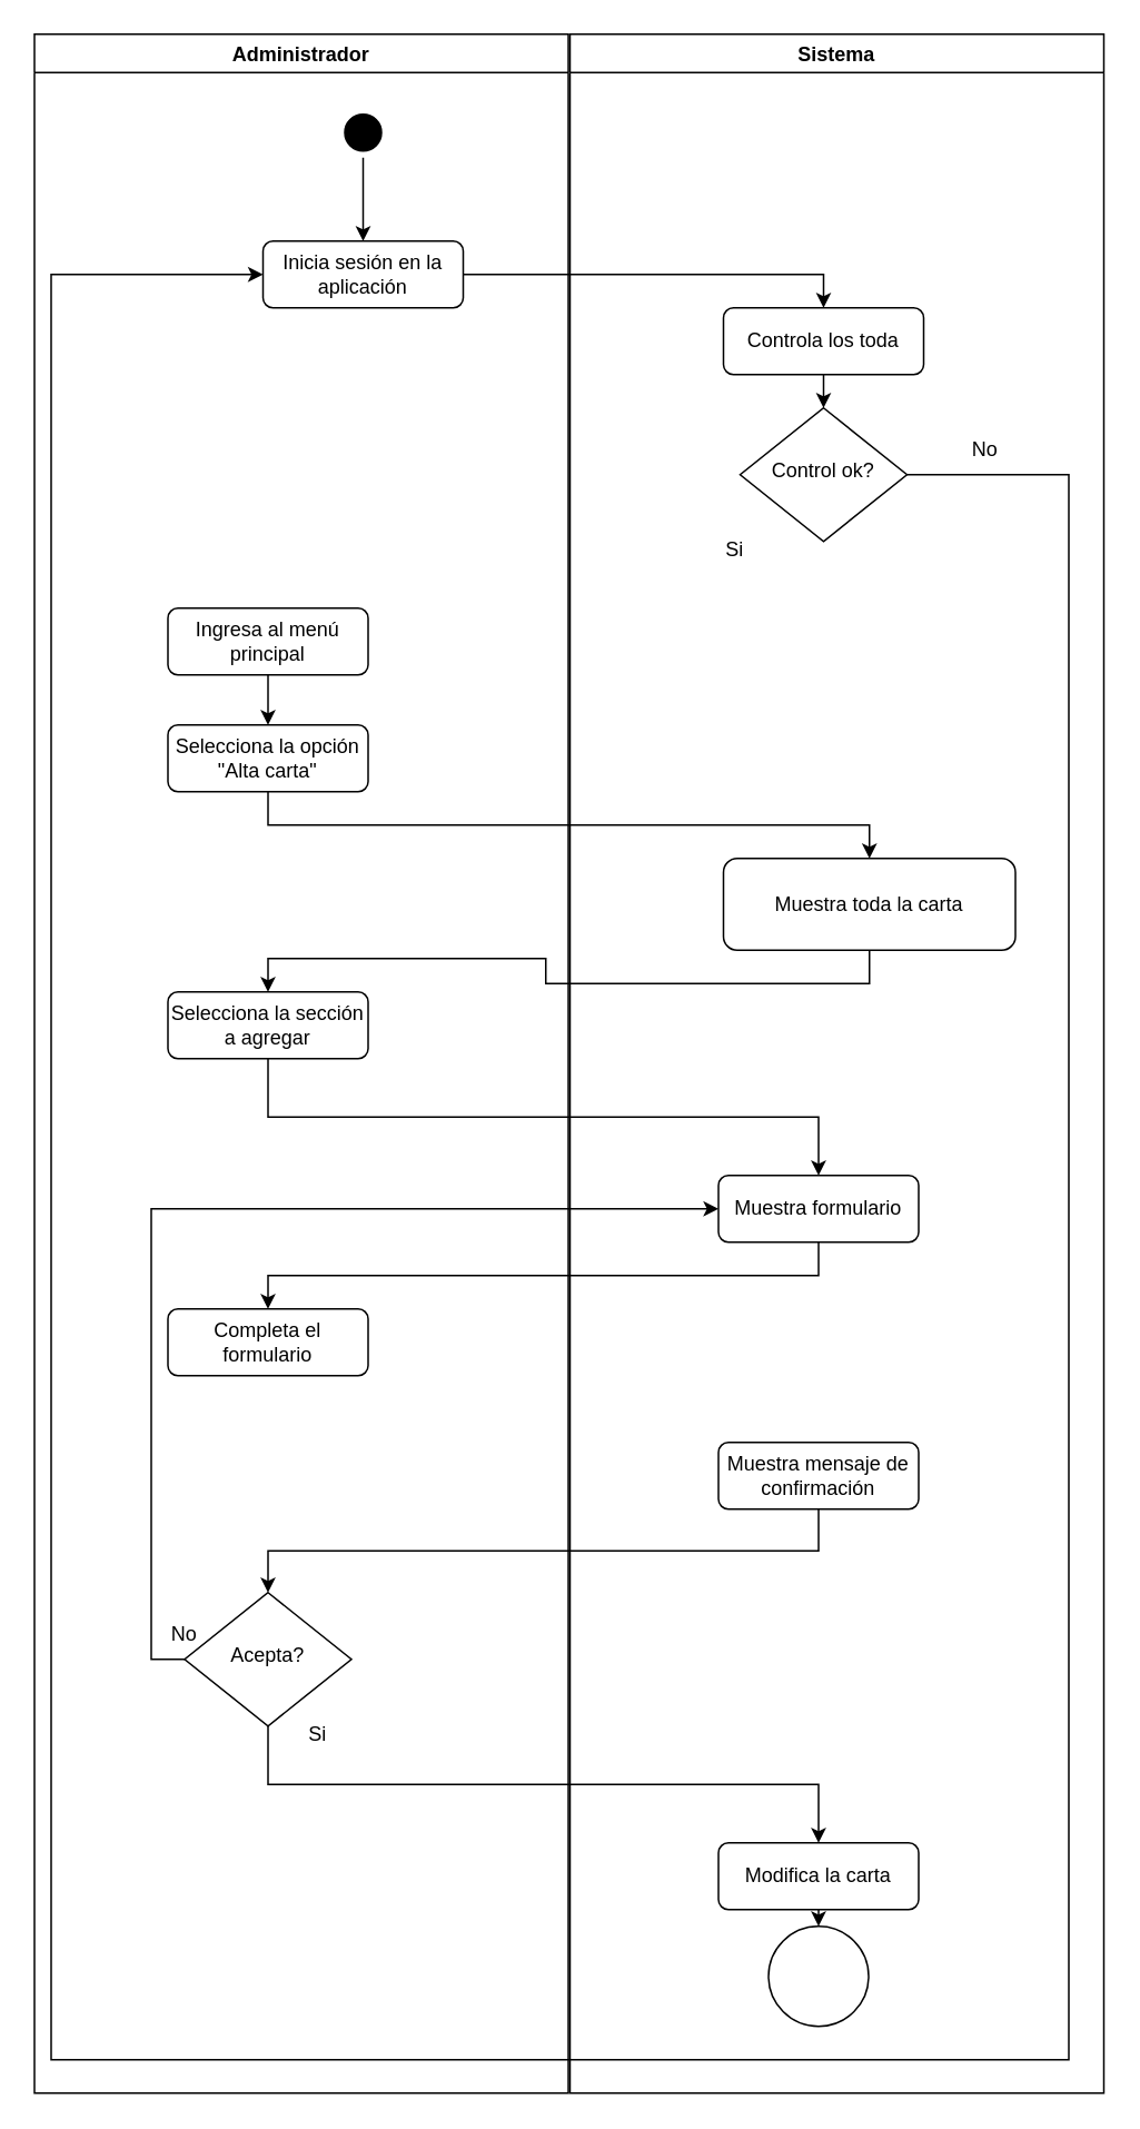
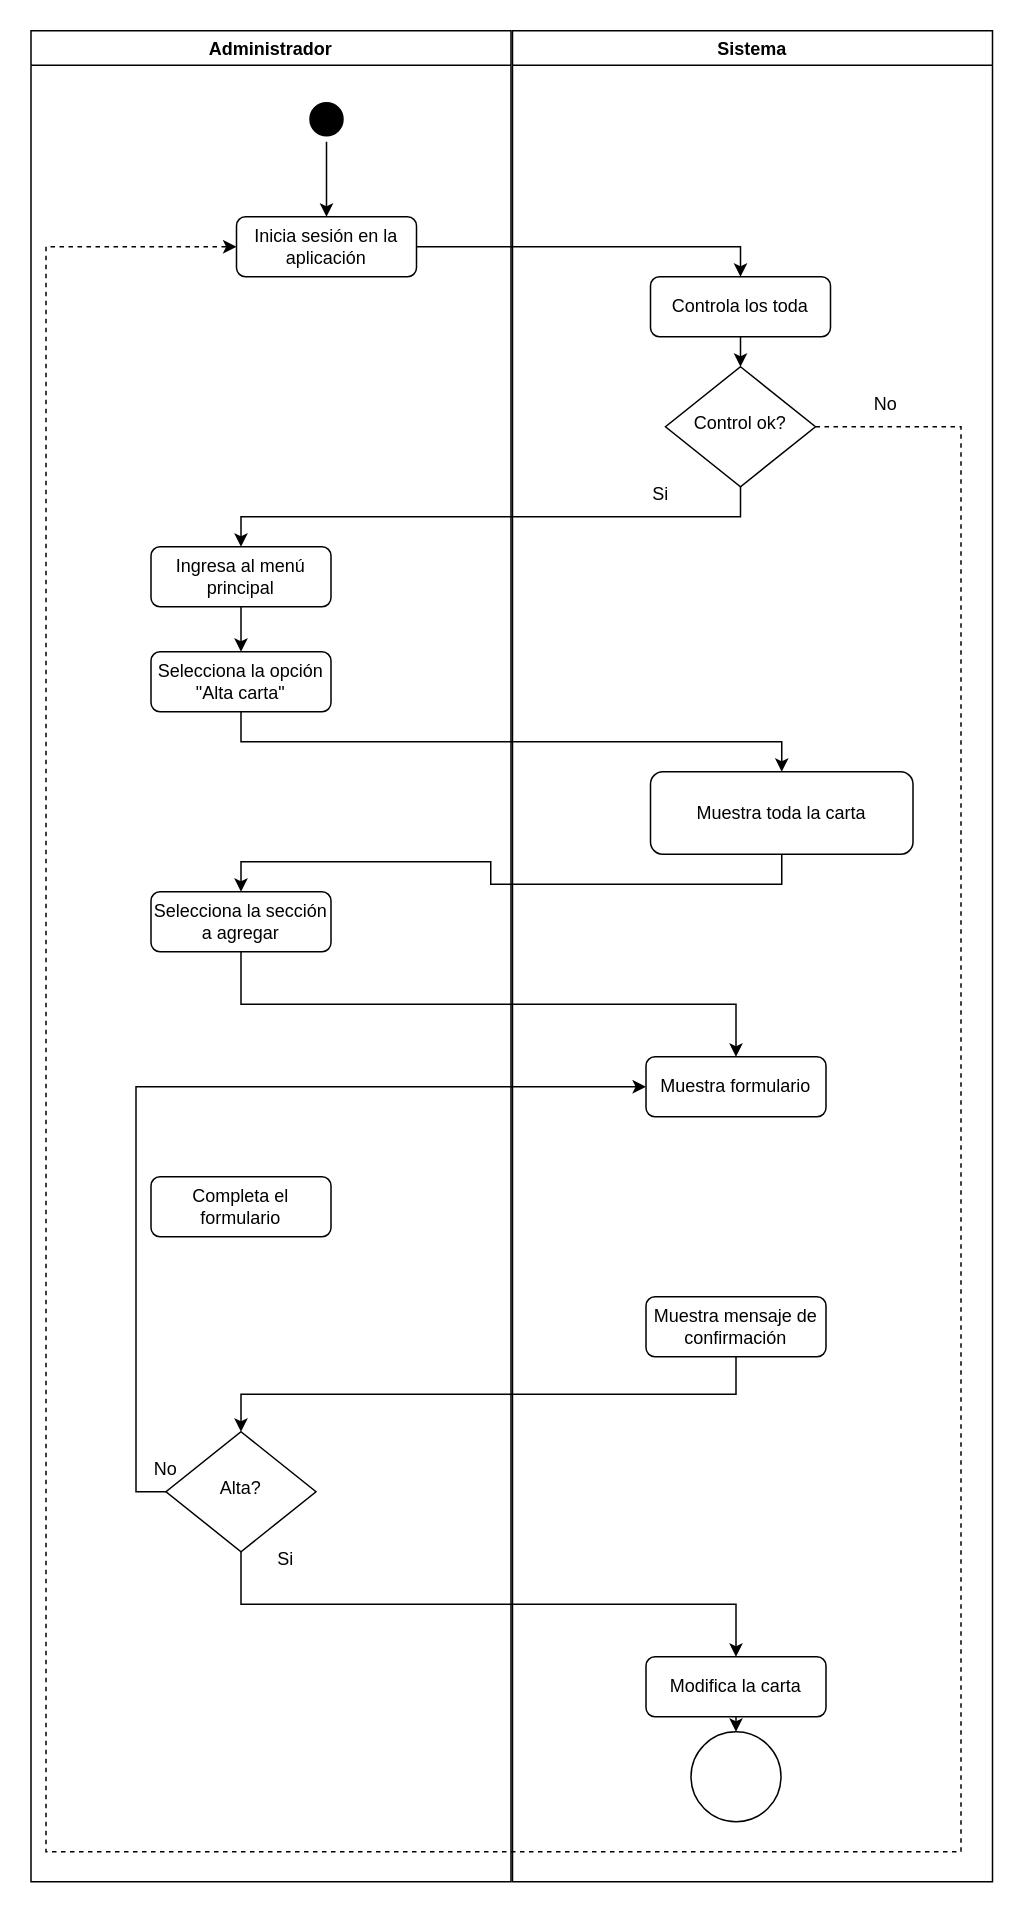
  <mxCell id="0" />
  <mxCell id="1" parent="0" />
  <mxCell id="2" style="edgeStyle=orthogonalEdgeStyle;rounded=0;orthogonalLoop=1;jettySize=auto;html=1;exitX=1;exitY=0.5;exitDx=0;exitDy=0;entryX=0.5;entryY=0;entryDx=0;entryDy=0;" edge="1" parent="1" source="3" target="17"><mxGeometry relative="1" as="geometry" /></mxCell>
  <mxCell id="3" value="Inicia sesión en la aplicación" style="rounded=1;whiteSpace=wrap;html=1;fontSize=12;glass=0;strokeWidth=1;shadow=0;" vertex="1" parent="1"><mxGeometry x="157" y="144" width="120" height="40" as="geometry" /></mxCell>
  <mxCell id="4" style="edgeStyle=orthogonalEdgeStyle;rounded=0;orthogonalLoop=1;jettySize=auto;html=1;exitX=0.5;exitY=1;exitDx=0;exitDy=0;entryX=0.5;entryY=0;entryDx=0;entryDy=0;" edge="1" parent="1" source="6" target="3"><mxGeometry relative="1" as="geometry" /></mxCell>
  <mxCell id="5" value="Administrador" style="swimlane;" vertex="1" parent="1"><mxGeometry y="20" width="320" height="1234" as="geometry" x="20" /></mxCell>
  <mxCell id="6" value="" style="ellipse;html=1;shape=startState;fillColor=#000000;strokeColor=#000000;" vertex="1" parent="5"><mxGeometry x="182" y="44" width="30" height="30" as="geometry" /></mxCell>
  <mxCell id="7" value="Ingresa al menú principal" style="rounded=1;whiteSpace=wrap;html=1;fontSize=12;glass=0;strokeWidth=1;shadow=0;" vertex="1" parent="5"><mxGeometry x="80" y="344" width="120" height="40" as="geometry" /></mxCell>
  <mxCell id="8" value="Selecciona la opción &quot;Alta carta&quot;" style="rounded=1;whiteSpace=wrap;html=1;fontSize=12;glass=0;strokeWidth=1;shadow=0;" vertex="1" parent="5"><mxGeometry x="80" y="414" width="120" height="40" as="geometry" /></mxCell>
  <mxCell id="9" style="edgeStyle=orthogonalEdgeStyle;rounded=0;orthogonalLoop=1;jettySize=auto;html=1;exitX=0.5;exitY=1;exitDx=0;exitDy=0;entryX=0.5;entryY=0;entryDx=0;entryDy=0;" edge="1" parent="5" source="7" target="8"><mxGeometry relative="1" as="geometry" /></mxCell>
  <mxCell id="10" value="Selecciona la sección a agregar" style="rounded=1;whiteSpace=wrap;html=1;fontSize=12;glass=0;strokeWidth=1;shadow=0;" vertex="1" parent="5"><mxGeometry x="80" y="574" width="120" height="40" as="geometry" /></mxCell>
  <mxCell id="11" value="Completa el formulario" style="rounded=1;whiteSpace=wrap;html=1;fontSize=12;glass=0;strokeWidth=1;shadow=0;" vertex="1" parent="5"><mxGeometry x="80" y="764" width="120" height="40" as="geometry" /></mxCell>
- <mxCell id="12" value="Acepta?" style="rhombus;whiteSpace=wrap;html=1;shadow=0;fontFamily=Helvetica;fontSize=12;align=center;strokeWidth=1;spacing=6;spacingTop=-4;" vertex="1" parent="5"><mxGeometry x="90" y="934" width="100" height="80" as="geometry" /></mxCell>
+ <mxCell id="12" value="Alta?" style="rhombus;whiteSpace=wrap;html=1;shadow=0;fontFamily=Helvetica;fontSize=12;align=center;strokeWidth=1;spacing=6;spacingTop=-4;" vertex="1" parent="5"><mxGeometry x="90" y="934" width="100" height="80" as="geometry" /></mxCell>
  <mxCell id="13" value="No" style="text;html=1;align=center;verticalAlign=middle;whiteSpace=wrap;rounded=0;" vertex="1" parent="5"><mxGeometry x="60" y="944" width="60" height="30" as="geometry" /></mxCell>
  <mxCell id="14" value="Si" style="text;html=1;align=center;verticalAlign=middle;whiteSpace=wrap;rounded=0;" vertex="1" parent="5"><mxGeometry x="140" y="1004" width="60" height="30" as="geometry" /></mxCell>
  <mxCell id="15" value="Sistema" style="swimlane;" vertex="1" parent="1"><mxGeometry x="341" y="20" width="320" height="1234" as="geometry" /></mxCell>
  <mxCell id="16" style="edgeStyle=orthogonalEdgeStyle;rounded=0;orthogonalLoop=1;jettySize=auto;html=1;exitX=0.5;exitY=1;exitDx=0;exitDy=0;entryX=0.5;entryY=0;entryDx=0;entryDy=0;" edge="1" parent="15" source="17" target="18"><mxGeometry relative="1" as="geometry" /></mxCell>
  <mxCell id="17" value="Controla los toda" style="rounded=1;whiteSpace=wrap;html=1;fontSize=12;glass=0;strokeWidth=1;shadow=0;" vertex="1" parent="15"><mxGeometry x="92" y="164" width="120" height="40" as="geometry" /></mxCell>
  <mxCell id="18" value="Control ok?" style="rhombus;whiteSpace=wrap;html=1;shadow=0;fontFamily=Helvetica;fontSize=12;align=center;strokeWidth=1;spacing=6;spacingTop=-4;" vertex="1" parent="15"><mxGeometry x="102" y="224" width="100" height="80" as="geometry" /></mxCell>
  <mxCell id="19" value="No" style="text;html=1;align=center;verticalAlign=middle;whiteSpace=wrap;rounded=0;" vertex="1" parent="15"><mxGeometry x="219" y="234" width="60" height="30" as="geometry" /></mxCell>
  <mxCell id="20" value="Si" style="text;html=1;align=center;verticalAlign=middle;whiteSpace=wrap;rounded=0;" vertex="1" parent="15"><mxGeometry x="69" y="294" width="60" height="30" as="geometry" /></mxCell>
  <mxCell id="21" value="Muestra toda la carta" style="rounded=1;whiteSpace=wrap;html=1;fontSize=12;glass=0;strokeWidth=1;shadow=0;" vertex="1" parent="15"><mxGeometry x="92" y="494" width="175" height="55" as="geometry" /></mxCell>
  <mxCell id="22" value="Muestra formulario" style="rounded=1;whiteSpace=wrap;html=1;fontSize=12;glass=0;strokeWidth=1;shadow=0;" vertex="1" parent="15"><mxGeometry x="89" y="684" width="120" height="40" as="geometry" /></mxCell>
  <mxCell id="23" value="Muestra mensaje de confirmación" style="rounded=1;whiteSpace=wrap;html=1;fontSize=12;glass=0;strokeWidth=1;shadow=0;" vertex="1" parent="15"><mxGeometry x="89" y="844" width="120" height="40" as="geometry" /></mxCell>
  <mxCell id="24" value="Modifica la carta" style="rounded=1;whiteSpace=wrap;html=1;fontSize=12;glass=0;strokeWidth=1;shadow=0;" vertex="1" parent="15"><mxGeometry x="89" y="1084" width="120" height="40" as="geometry" /></mxCell>
  <mxCell id="25" value="" style="ellipse;whiteSpace=wrap;html=1;aspect=fixed;fillStyle=auto;" vertex="1" parent="15"><mxGeometry x="119" y="1134" width="60" height="60" as="geometry" /></mxCell>
  <mxCell id="26" style="edgeStyle=orthogonalEdgeStyle;rounded=0;orthogonalLoop=1;jettySize=auto;html=1;exitX=0.5;exitY=1;exitDx=0;exitDy=0;entryX=0.5;entryY=0;entryDx=0;entryDy=0;" edge="1" parent="15" source="24" target="25"><mxGeometry relative="1" as="geometry" /></mxCell>
- <mxCell id="27" style="edgeStyle=orthogonalEdgeStyle;rounded=0;orthogonalLoop=1;jettySize=auto;html=1;exitX=1;exitY=0.5;exitDx=0;exitDy=0;entryX=0;entryY=0.5;entryDx=0;entryDy=0;" edge="1" parent="1" source="18" target="3"><mxGeometry relative="1" as="geometry"><mxPoint x="630" y="414" as="targetPoint" /><Array as="points"><mxPoint x="640" y="284" /><mxPoint x="640" y="1234" /><mxPoint x="30" y="1234" /><mxPoint x="30" y="164" /></Array></mxGeometry></mxCell>
+ <mxCell id="27" style="edgeStyle=orthogonalEdgeStyle;rounded=0;orthogonalLoop=1;jettySize=auto;html=1;exitX=1;exitY=0.5;exitDx=0;exitDy=0;entryX=0;entryY=0.5;entryDx=0;entryDy=0;dashed=1;" edge="1" parent="1" source="18" target="3"><mxGeometry relative="1" as="geometry"><mxPoint x="630" y="414" as="targetPoint" /><Array as="points"><mxPoint x="640" y="284" /><mxPoint x="640" y="1234" /><mxPoint x="30" y="1234" /><mxPoint x="30" y="164" /></Array></mxGeometry></mxCell>
+ <mxCell id="28" style="edgeStyle=orthogonalEdgeStyle;rounded=0;orthogonalLoop=1;jettySize=auto;html=1;exitX=0.5;exitY=1;exitDx=0;exitDy=0;entryX=0.5;entryY=0;entryDx=0;entryDy=0;" edge="1" parent="1" source="18" target="7"><mxGeometry relative="1" as="geometry" /></mxCell>
  <mxCell id="29" style="edgeStyle=orthogonalEdgeStyle;rounded=0;orthogonalLoop=1;jettySize=auto;html=1;exitX=0.5;exitY=1;exitDx=0;exitDy=0;entryX=0.5;entryY=0;entryDx=0;entryDy=0;" edge="1" parent="1" source="8" target="21"><mxGeometry relative="1" as="geometry" /></mxCell>
  <mxCell id="30" style="edgeStyle=orthogonalEdgeStyle;rounded=0;orthogonalLoop=1;jettySize=auto;html=1;exitX=0.5;exitY=1;exitDx=0;exitDy=0;entryX=0.5;entryY=0;entryDx=0;entryDy=0;" edge="1" parent="1" source="21" target="10"><mxGeometry relative="1" as="geometry" /></mxCell>
  <mxCell id="31" style="edgeStyle=orthogonalEdgeStyle;rounded=0;orthogonalLoop=1;jettySize=auto;html=1;exitX=0.5;exitY=1;exitDx=0;exitDy=0;entryX=0.5;entryY=0;entryDx=0;entryDy=0;" edge="1" parent="1" source="10" target="22"><mxGeometry relative="1" as="geometry" /></mxCell>
  <mxCell id="32" style="edgeStyle=orthogonalEdgeStyle;rounded=0;orthogonalLoop=1;jettySize=auto;html=1;exitX=0.5;exitY=1;exitDx=0;exitDy=0;entryX=0.5;entryY=0;entryDx=0;entryDy=0;" edge="1" parent="1" source="12" target="24"><mxGeometry relative="1" as="geometry" /></mxCell>
- <mxCell id="33" style="edgeStyle=orthogonalEdgeStyle;rounded=0;orthogonalLoop=1;jettySize=auto;html=1;exitX=0.5;exitY=1;exitDx=0;exitDy=0;" edge="1" parent="1" source="22" target="11"><mxGeometry relative="1" as="geometry" /></mxCell>
  <mxCell id="34" style="edgeStyle=orthogonalEdgeStyle;rounded=0;orthogonalLoop=1;jettySize=auto;html=1;exitX=0.5;exitY=1;exitDx=0;exitDy=0;entryX=0.5;entryY=0;entryDx=0;entryDy=0;" edge="1" parent="1" source="23" target="12"><mxGeometry relative="1" as="geometry" /></mxCell>
  <mxCell id="35" style="edgeStyle=orthogonalEdgeStyle;rounded=0;orthogonalLoop=1;jettySize=auto;html=1;exitX=0;exitY=0.5;exitDx=0;exitDy=0;entryX=0;entryY=0.5;entryDx=0;entryDy=0;" edge="1" parent="1" source="12" target="22"><mxGeometry relative="1" as="geometry" /></mxCell>
